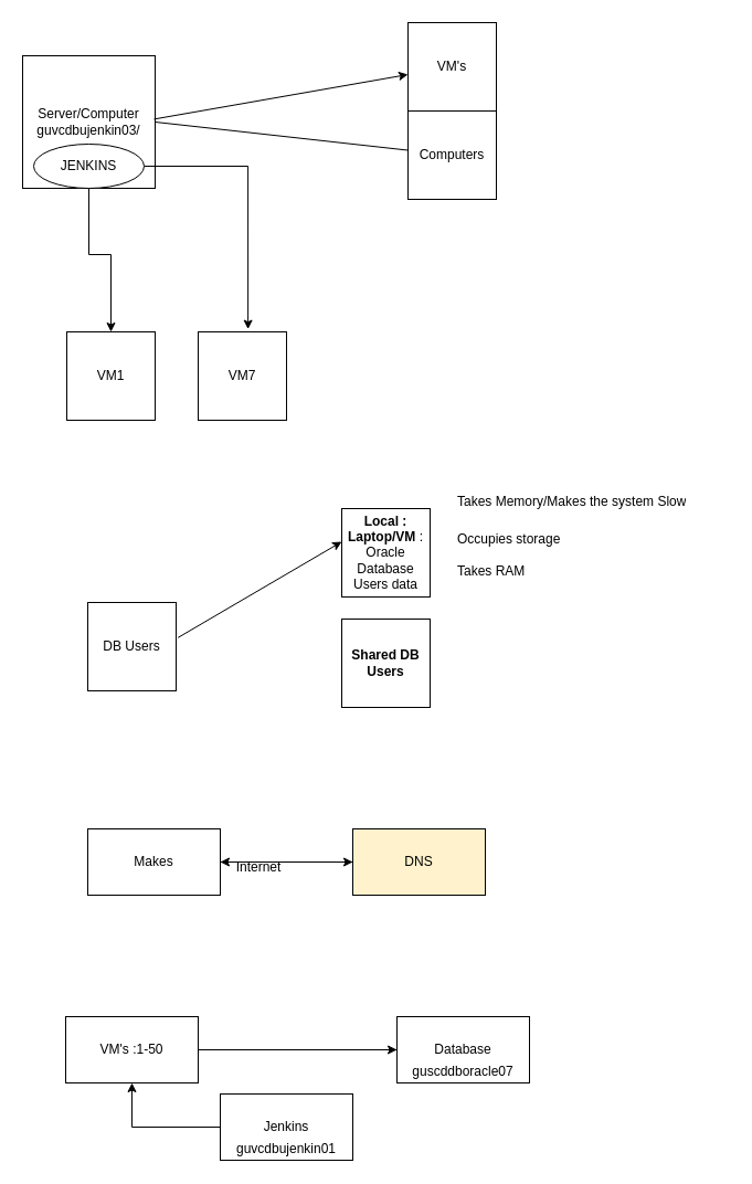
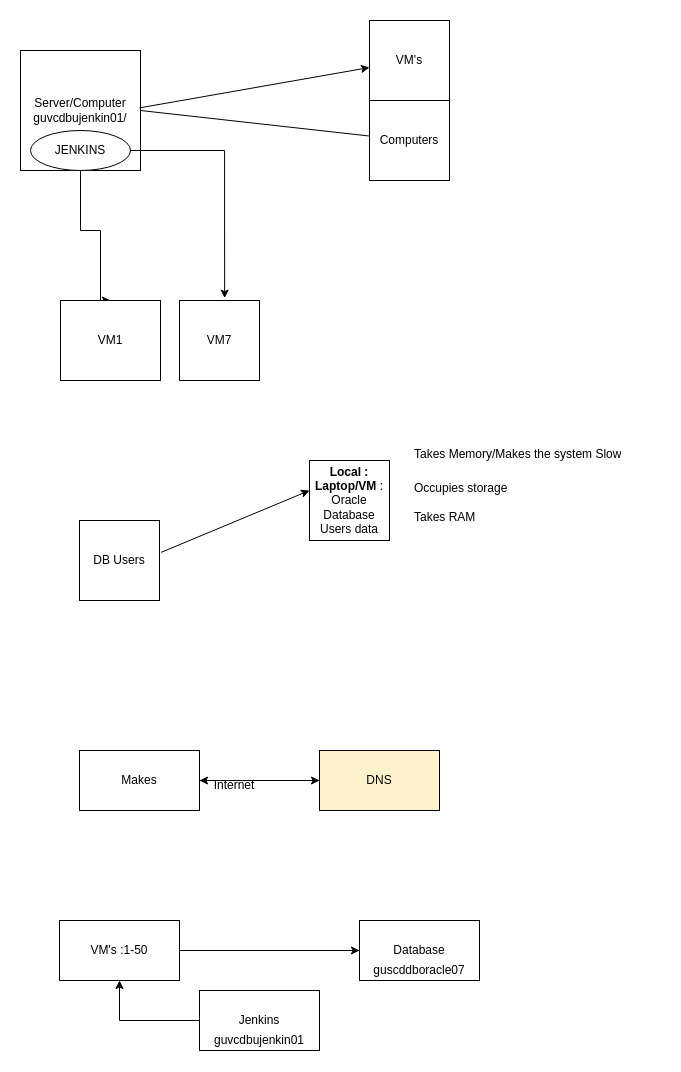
  <mxCell id="0" />
  <mxCell id="1" parent="0" />
- <mxCell id="2" value="Server/Computer&lt;br&gt;guvcdbujenkin03/" style="whiteSpace=wrap;html=1;aspect=fixed;" vertex="1" parent="1"><mxGeometry x="20" y="50" width="120" height="120" as="geometry" /></mxCell>
+ <mxCell id="2" value="Server/Computer&lt;br&gt;guvcdbujenkin01/" style="whiteSpace=wrap;html=1;aspect=fixed;" vertex="1" parent="1"><mxGeometry x="20" y="50" width="120" height="120" as="geometry" /></mxCell>
  <mxCell id="3" style="edgeStyle=orthogonalEdgeStyle;rounded=0;orthogonalLoop=1;jettySize=auto;html=1;entryX=0.5;entryY=0;entryDx=0;entryDy=0;" edge="1" parent="1" source="5" target="6"><mxGeometry relative="1" as="geometry"><mxPoint x="59" y="230" as="targetPoint" /><Array as="points"><mxPoint x="80" y="230" /><mxPoint x="100" y="230" /></Array></mxGeometry></mxCell>
  <mxCell id="4" style="edgeStyle=orthogonalEdgeStyle;rounded=0;orthogonalLoop=1;jettySize=auto;html=1;entryX=0.564;entryY=-0.03;entryDx=0;entryDy=0;entryPerimeter=0;" edge="1" parent="1" source="5" target="7"><mxGeometry relative="1" as="geometry" /></mxCell>
  <mxCell id="5" value="JENKINS" style="ellipse;whiteSpace=wrap;html=1;" vertex="1" parent="1"><mxGeometry x="30" y="130" width="100" height="40" as="geometry" /></mxCell>
- <mxCell id="6" value="VM1" style="whiteSpace=wrap;html=1;aspect=fixed;" vertex="1" parent="1"><mxGeometry x="60" y="300" width="80" height="80" as="geometry" /></mxCell>
+ <mxCell id="6" value="VM1" style="whiteSpace=wrap;html=1;aspect=fixed;" vertex="1" parent="1"><mxGeometry x="60" y="300" width="100" height="80" as="geometry" /></mxCell>
  <mxCell id="7" value="VM7" style="whiteSpace=wrap;html=1;aspect=fixed;" vertex="1" parent="1"><mxGeometry x="179" y="300" width="80" height="80" as="geometry" /></mxCell>
- <mxCell id="8" value="DB Users" style="whiteSpace=wrap;html=1;aspect=fixed;" vertex="1" parent="1"><mxGeometry x="79" y="545" width="80" height="80" as="geometry" /></mxCell>
+ <mxCell id="8" value="DB Users" style="whiteSpace=wrap;html=1;aspect=fixed;" vertex="1" parent="1"><mxGeometry x="79" y="520" width="80" height="80" as="geometry" /></mxCell>
  <mxCell id="9" value="&lt;b&gt;Local : Laptop/VM&lt;/b&gt; : Oracle Database Users data" style="whiteSpace=wrap;html=1;aspect=fixed;" vertex="1" parent="1"><mxGeometry x="309" y="460" width="80" height="80" as="geometry" /></mxCell>
  <mxCell id="10" value="VM's" style="whiteSpace=wrap;html=1;aspect=fixed;" vertex="1" parent="1"><mxGeometry x="369" y="20" width="80" height="80" as="geometry" /></mxCell>
  <mxCell id="11" value="Computers" style="whiteSpace=wrap;html=1;aspect=fixed;" vertex="1" parent="1"><mxGeometry x="369" y="100" width="80" height="80" as="geometry" /></mxCell>
  <mxCell id="12" value="" style="endArrow=none;html=1;exitX=1;exitY=0.5;exitDx=0;exitDy=0;" edge="1" parent="1" source="2" target="11"><mxGeometry width="50" height="50" relative="1" as="geometry"><mxPoint x="149" y="100" as="sourcePoint" /><mxPoint x="359" y="140" as="targetPoint" /></mxGeometry></mxCell>
  <mxCell id="13" value="" style="endArrow=classic;html=1;" edge="1" parent="1" target="10"><mxGeometry width="50" height="50" relative="1" as="geometry"><mxPoint x="139" y="107.38" as="sourcePoint" /><mxPoint x="404" y="90.003" as="targetPoint" /></mxGeometry></mxCell>
- <mxCell id="14" value="&lt;b&gt;Shared DB Users&lt;/b&gt;" style="whiteSpace=wrap;html=1;aspect=fixed;" vertex="1" parent="1"><mxGeometry x="309" y="560" width="80" height="80" as="geometry" /></mxCell>
  <mxCell id="15" value="" style="endArrow=classic;html=1;exitX=1.021;exitY=0.398;exitDx=0;exitDy=0;exitPerimeter=0;" edge="1" parent="1" source="8"><mxGeometry width="50" height="50" relative="1" as="geometry"><mxPoint x="339" y="560" as="sourcePoint" /><mxPoint x="309" y="490" as="targetPoint" /></mxGeometry></mxCell>
  <mxCell id="16" value="&lt;h1&gt;&lt;span style=&quot;font-size: 12px ; font-weight: normal&quot;&gt;Takes Memory/Makes the system Slow&lt;/span&gt;&lt;/h1&gt;&lt;div&gt;&lt;span style=&quot;font-size: 12px ; font-weight: normal&quot;&gt;Occupies storage&lt;/span&gt;&lt;/div&gt;&lt;div&gt;&lt;span style=&quot;font-size: 12px ; font-weight: normal&quot;&gt;&lt;br&gt;&lt;/span&gt;&lt;/div&gt;&lt;div&gt;&lt;span style=&quot;font-size: 12px ; font-weight: normal&quot;&gt;Takes RAM&lt;/span&gt;&lt;/div&gt;" style="text;html=1;strokeColor=none;fillColor=none;spacing=5;spacingTop=-20;whiteSpace=wrap;overflow=hidden;rounded=0;" vertex="1" parent="1"><mxGeometry x="409" y="430" width="250" height="120" as="geometry" /></mxCell>
  <mxCell id="17" value="&lt;h1&gt;&lt;br&gt;&lt;/h1&gt;" style="text;html=1;strokeColor=none;fillColor=none;spacing=5;spacingTop=-20;whiteSpace=wrap;overflow=hidden;rounded=0;" vertex="1" parent="1"><mxGeometry x="399" y="550" width="190" height="120" as="geometry" /></mxCell>
  <mxCell id="18" style="edgeStyle=orthogonalEdgeStyle;rounded=0;orthogonalLoop=1;jettySize=auto;html=1;entryX=0;entryY=0.5;entryDx=0;entryDy=0;" edge="1" parent="1" source="19" target="21"><mxGeometry relative="1" as="geometry" /></mxCell>
  <mxCell id="19" value="Makes" style="rounded=0;whiteSpace=wrap;html=1;" vertex="1" parent="1"><mxGeometry x="79" y="750" width="120" height="60" as="geometry" /></mxCell>
  <mxCell id="20" style="edgeStyle=orthogonalEdgeStyle;rounded=0;orthogonalLoop=1;jettySize=auto;html=1;entryX=1;entryY=0.5;entryDx=0;entryDy=0;" edge="1" parent="1" source="21" target="19"><mxGeometry relative="1" as="geometry"><Array as="points"><mxPoint x="229" y="780" /><mxPoint x="229" y="780" /></Array></mxGeometry></mxCell>
  <mxCell id="21" value="DNS" style="rounded=0;whiteSpace=wrap;html=1;fillColor=#fff2cc;" vertex="1" parent="1"><mxGeometry x="319" y="750" width="120" height="60" as="geometry" /></mxCell>
  <mxCell id="22" value="Internet" style="text;html=1;strokeColor=none;fillColor=none;align=center;verticalAlign=middle;whiteSpace=wrap;rounded=0;" vertex="1" parent="1"><mxGeometry x="214" y="775" width="40" height="20" as="geometry" /></mxCell>
  <mxCell id="23" style="edgeStyle=orthogonalEdgeStyle;rounded=0;orthogonalLoop=1;jettySize=auto;html=1;" edge="1" parent="1" source="24"><mxGeometry relative="1" as="geometry"><mxPoint x="359" y="950" as="targetPoint" /></mxGeometry></mxCell>
  <mxCell id="24" value="VM's :1-50" style="rounded=0;whiteSpace=wrap;html=1;" vertex="1" parent="1"><mxGeometry x="59" y="920" width="120" height="60" as="geometry" /></mxCell>
  <mxCell id="25" style="edgeStyle=orthogonalEdgeStyle;rounded=0;orthogonalLoop=1;jettySize=auto;html=1;entryX=1;entryY=0.5;entryDx=0;entryDy=0;endArrow=none;" edge="1" parent="1" source="26" target="24"><mxGeometry relative="1" as="geometry" /></mxCell>
  <mxCell id="26" value="Database" style="rounded=0;whiteSpace=wrap;html=1;" vertex="1" parent="1"><mxGeometry x="359" y="920" width="120" height="60" as="geometry" /></mxCell>
  <mxCell id="27" style="edgeStyle=orthogonalEdgeStyle;rounded=0;orthogonalLoop=1;jettySize=auto;html=1;entryX=0.5;entryY=1;entryDx=0;entryDy=0;" edge="1" parent="1" source="28" target="24"><mxGeometry relative="1" as="geometry"><mxPoint x="119" y="1020" as="targetPoint" /><Array as="points"><mxPoint x="119" y="1020" /></Array></mxGeometry></mxCell>
  <mxCell id="28" value="Jenkins" style="rounded=0;whiteSpace=wrap;html=1;" vertex="1" parent="1"><mxGeometry x="199" y="990" width="120" height="60" as="geometry" /></mxCell>
  <mxCell id="29" value="guvcdbujenkin01" style="text;html=1;strokeColor=none;fillColor=none;align=center;verticalAlign=middle;whiteSpace=wrap;rounded=0;" vertex="1" parent="1"><mxGeometry x="239" y="1030" width="40" height="20" as="geometry" /></mxCell>
  <mxCell id="30" value="guscddboracle07" style="text;html=1;strokeColor=none;fillColor=none;align=center;verticalAlign=middle;whiteSpace=wrap;rounded=0;" vertex="1" parent="1"><mxGeometry x="399" y="960" width="40" height="20" as="geometry" /></mxCell>
